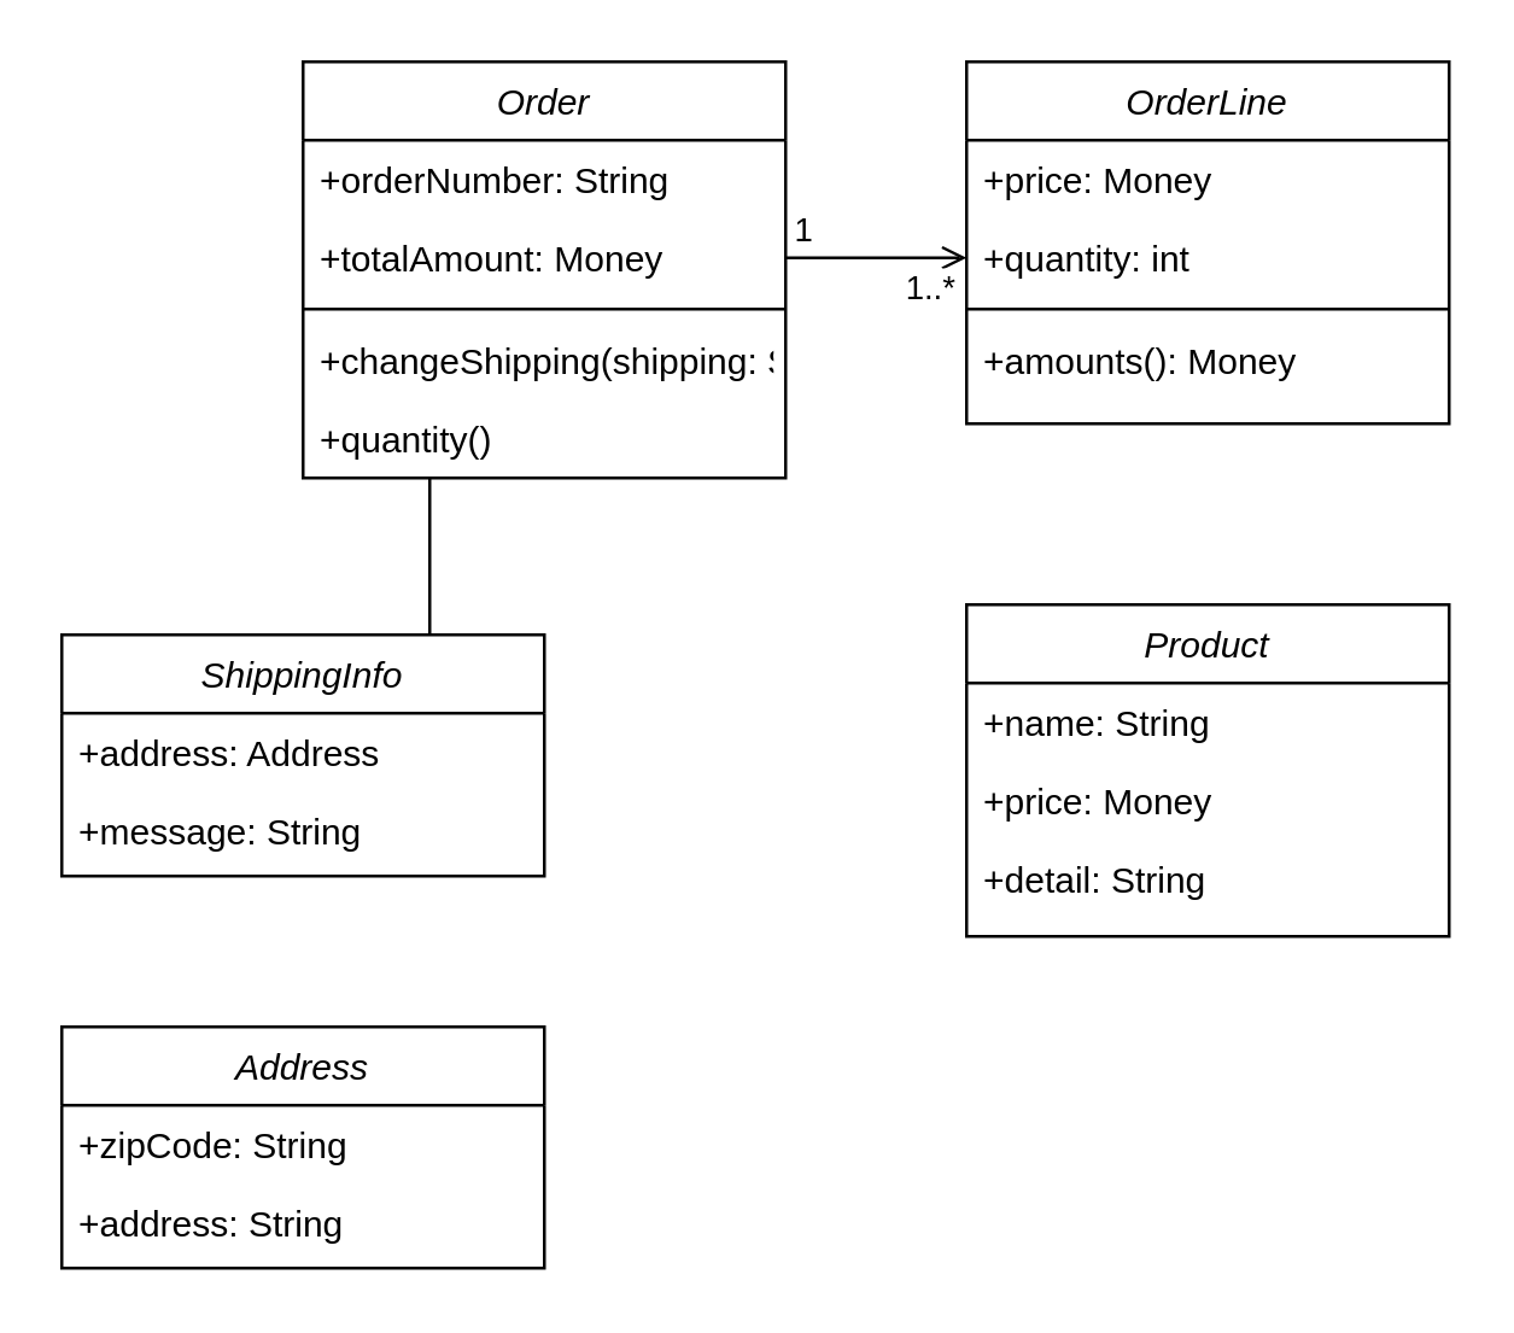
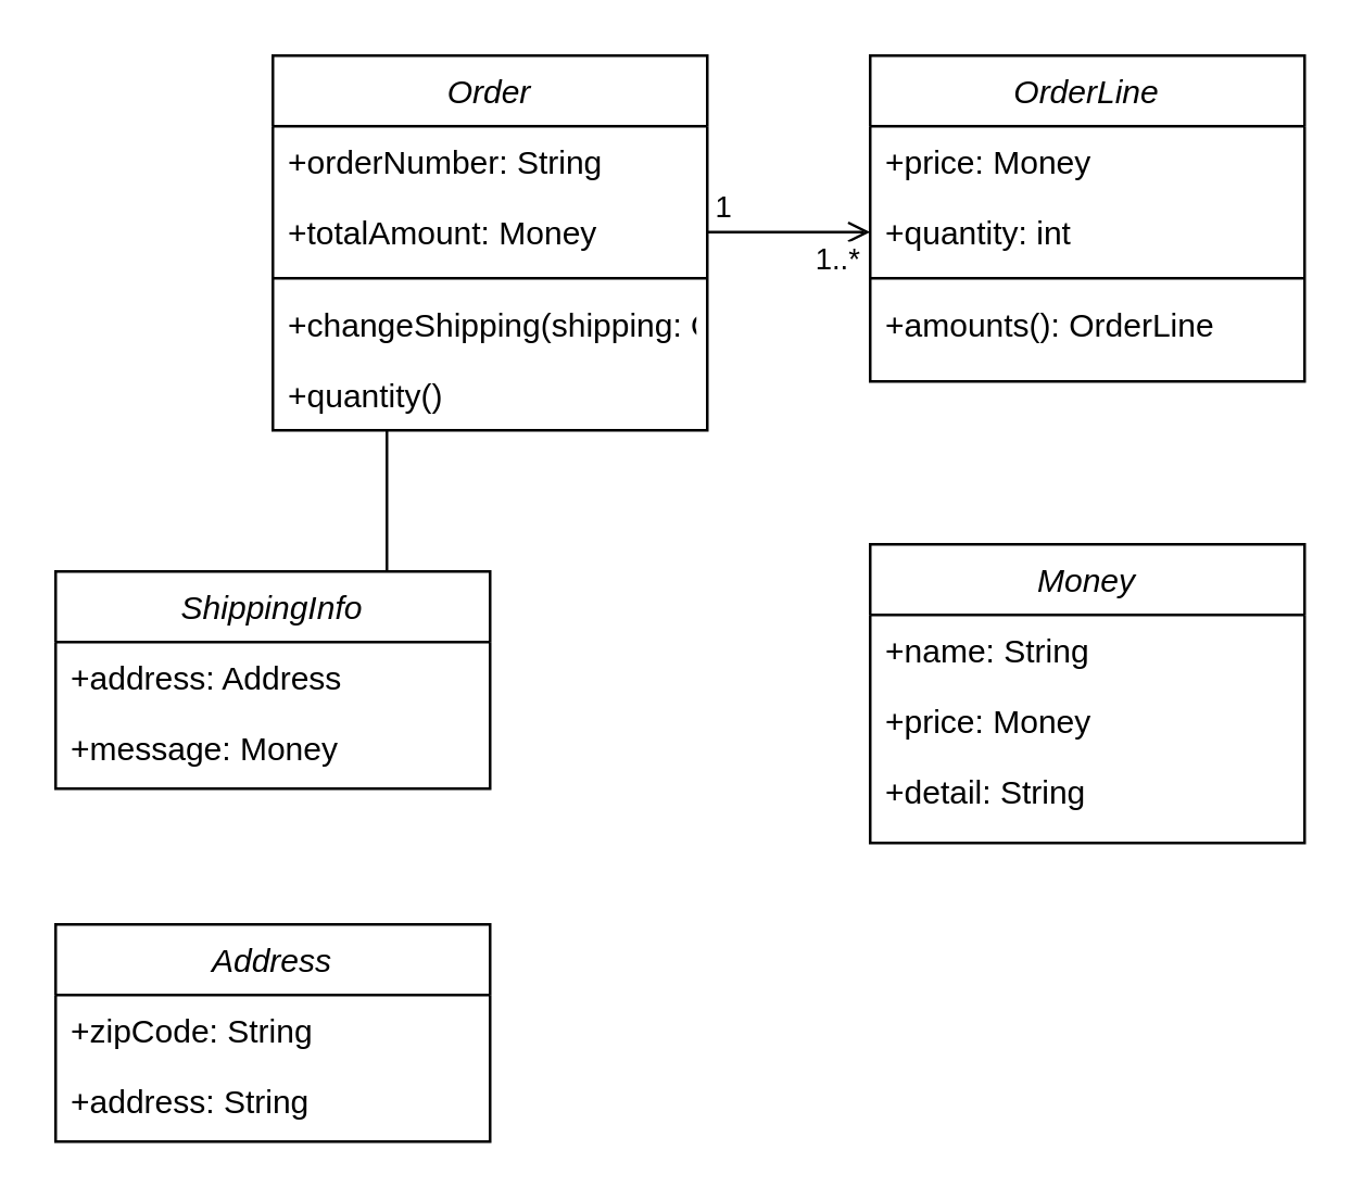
  <mxCell id="0" />
  <mxCell id="1" parent="0" />
  <mxCell id="2" style="edgeStyle=orthogonalEdgeStyle;rounded=0;orthogonalLoop=1;jettySize=auto;html=1;entryX=1;entryY=0;entryDx=0;entryDy=0;endArrow=none;endFill=0;" edge="1" parent="1"><mxGeometry relative="1" as="geometry"><mxPoint x="142" y="158" as="sourcePoint" /><mxPoint x="142" y="210" as="targetPoint" /></mxGeometry></mxCell>
  <mxCell id="3" value="Order" style="swimlane;fontStyle=2;align=center;verticalAlign=top;childLayout=stackLayout;horizontal=1;startSize=26;horizontalStack=0;resizeParent=1;resizeLast=0;collapsible=1;marginBottom=0;rounded=0;shadow=0;strokeWidth=1;" vertex="1" parent="1"><mxGeometry x="100" y="20" width="160" height="138" as="geometry"><mxRectangle x="220" y="120" width="160" height="26" as="alternateBounds" /></mxGeometry></mxCell>
  <mxCell id="4" value="+orderNumber: String" style="text;align=left;verticalAlign=top;spacingLeft=4;spacingRight=4;overflow=hidden;rotatable=0;points=[[0,0.5],[1,0.5]];portConstraint=eastwest;" vertex="1" parent="3"><mxGeometry y="26" width="160" height="26" as="geometry" /></mxCell>
  <mxCell id="5" value="+totalAmount: Money" style="text;align=left;verticalAlign=top;spacingLeft=4;spacingRight=4;overflow=hidden;rotatable=0;points=[[0,0.5],[1,0.5]];portConstraint=eastwest;rounded=0;shadow=0;html=0;" vertex="1" parent="3"><mxGeometry y="52" width="160" height="26" as="geometry" /></mxCell>
  <mxCell id="6" value="" style="line;html=1;strokeWidth=1;align=left;verticalAlign=middle;spacingTop=-1;spacingLeft=3;spacingRight=3;rotatable=0;labelPosition=right;points=[];portConstraint=eastwest;" vertex="1" parent="3"><mxGeometry y="78" width="160" height="8" as="geometry" /></mxCell>
- <mxCell id="7" value="+changeShipping(shipping: ShippingInfo)" style="text;align=left;verticalAlign=top;spacingLeft=4;spacingRight=4;overflow=hidden;rotatable=0;points=[[0,0.5],[1,0.5]];portConstraint=eastwest;" vertex="1" parent="3"><mxGeometry y="86" width="160" height="26" as="geometry" /></mxCell>
+ <mxCell id="7" value="+changeShipping(shipping: OrderLine)" style="text;align=left;verticalAlign=top;spacingLeft=4;spacingRight=4;overflow=hidden;rotatable=0;points=[[0,0.5],[1,0.5]];portConstraint=eastwest;" vertex="1" parent="3"><mxGeometry y="86" width="160" height="26" as="geometry" /></mxCell>
  <mxCell id="8" value="+quantity()" style="text;align=left;verticalAlign=top;spacingLeft=4;spacingRight=4;overflow=hidden;rotatable=0;points=[[0,0.5],[1,0.5]];portConstraint=eastwest;" vertex="1" parent="3"><mxGeometry y="112" width="160" height="26" as="geometry" /></mxCell>
  <mxCell id="9" value="OrderLine" style="swimlane;fontStyle=2;align=center;verticalAlign=top;childLayout=stackLayout;horizontal=1;startSize=26;horizontalStack=0;resizeParent=1;resizeLast=0;collapsible=1;marginBottom=0;rounded=0;shadow=0;strokeWidth=1;" vertex="1" parent="1"><mxGeometry x="320" y="20" width="160" height="120" as="geometry"><mxRectangle x="220" y="120" width="160" height="26" as="alternateBounds" /></mxGeometry></mxCell>
  <mxCell id="10" value="+price: Money" style="text;align=left;verticalAlign=top;spacingLeft=4;spacingRight=4;overflow=hidden;rotatable=0;points=[[0,0.5],[1,0.5]];portConstraint=eastwest;" vertex="1" parent="9"><mxGeometry y="26" width="160" height="26" as="geometry" /></mxCell>
  <mxCell id="11" value="+quantity: int" style="text;align=left;verticalAlign=top;spacingLeft=4;spacingRight=4;overflow=hidden;rotatable=0;points=[[0,0.5],[1,0.5]];portConstraint=eastwest;rounded=0;shadow=0;html=0;" vertex="1" parent="9"><mxGeometry y="52" width="160" height="26" as="geometry" /></mxCell>
  <mxCell id="12" value="" style="line;html=1;strokeWidth=1;align=left;verticalAlign=middle;spacingTop=-1;spacingLeft=3;spacingRight=3;rotatable=0;labelPosition=right;points=[];portConstraint=eastwest;" vertex="1" parent="9"><mxGeometry y="78" width="160" height="8" as="geometry" /></mxCell>
- <mxCell id="13" value="+amounts(): Money" style="text;align=left;verticalAlign=top;spacingLeft=4;spacingRight=4;overflow=hidden;rotatable=0;points=[[0,0.5],[1,0.5]];portConstraint=eastwest;" vertex="1" parent="9"><mxGeometry y="86" width="160" height="24" as="geometry" /></mxCell>
- <mxCell id="14" value="Product" style="swimlane;fontStyle=2;align=center;verticalAlign=top;childLayout=stackLayout;horizontal=1;startSize=26;horizontalStack=0;resizeParent=1;resizeLast=0;collapsible=1;marginBottom=0;rounded=0;shadow=0;strokeWidth=1;" vertex="1" parent="1"><mxGeometry x="320" y="200" width="160" height="110" as="geometry"><mxRectangle x="220" y="120" width="160" height="26" as="alternateBounds" /></mxGeometry></mxCell>
+ <mxCell id="13" value="+amounts(): OrderLine" style="text;align=left;verticalAlign=top;spacingLeft=4;spacingRight=4;overflow=hidden;rotatable=0;points=[[0,0.5],[1,0.5]];portConstraint=eastwest;" vertex="1" parent="9"><mxGeometry y="86" width="160" height="24" as="geometry" /></mxCell>
+ <mxCell id="14" value="Money" style="swimlane;fontStyle=2;align=center;verticalAlign=top;childLayout=stackLayout;horizontal=1;startSize=26;horizontalStack=0;resizeParent=1;resizeLast=0;collapsible=1;marginBottom=0;rounded=0;shadow=0;strokeWidth=1;" vertex="1" parent="1"><mxGeometry x="320" y="200" width="160" height="110" as="geometry"><mxRectangle x="220" y="120" width="160" height="26" as="alternateBounds" /></mxGeometry></mxCell>
  <mxCell id="15" value="+name: String" style="text;align=left;verticalAlign=top;spacingLeft=4;spacingRight=4;overflow=hidden;rotatable=0;points=[[0,0.5],[1,0.5]];portConstraint=eastwest;" vertex="1" parent="14"><mxGeometry y="26" width="160" height="26" as="geometry" /></mxCell>
  <mxCell id="16" value="+price: Money" style="text;align=left;verticalAlign=top;spacingLeft=4;spacingRight=4;overflow=hidden;rotatable=0;points=[[0,0.5],[1,0.5]];portConstraint=eastwest;rounded=0;shadow=0;html=0;" vertex="1" parent="14"><mxGeometry y="52" width="160" height="26" as="geometry" /></mxCell>
  <mxCell id="17" value="+detail: String" style="text;align=left;verticalAlign=top;spacingLeft=4;spacingRight=4;overflow=hidden;rotatable=0;points=[[0,0.5],[1,0.5]];portConstraint=eastwest;" vertex="1" parent="14"><mxGeometry y="78" width="160" height="26" as="geometry" /></mxCell>
  <mxCell id="18" style="edgeStyle=orthogonalEdgeStyle;rounded=0;orthogonalLoop=1;jettySize=auto;html=1;entryX=0;entryY=0.5;entryDx=0;entryDy=0;endArrow=open;endFill=0;" edge="1" parent="1" source="5" target="11"><mxGeometry relative="1" as="geometry" /></mxCell>
  <mxCell id="19" value="1" style="edgeLabel;html=1;align=center;verticalAlign=middle;resizable=0;points=[];" vertex="1" connectable="0" parent="18"><mxGeometry x="-0.533" y="4" relative="1" as="geometry"><mxPoint x="-9" y="-6" as="offset" /></mxGeometry></mxCell>
  <mxCell id="20" value="1..*" style="edgeLabel;html=1;align=center;verticalAlign=middle;resizable=0;points=[];" vertex="1" connectable="0" parent="18"><mxGeometry x="0.567" y="2" relative="1" as="geometry"><mxPoint y="11" as="offset" /></mxGeometry></mxCell>
  <mxCell id="21" value="ShippingInfo" style="swimlane;fontStyle=2;align=center;verticalAlign=top;childLayout=stackLayout;horizontal=1;startSize=26;horizontalStack=0;resizeParent=1;resizeLast=0;collapsible=1;marginBottom=0;rounded=0;shadow=0;strokeWidth=1;" vertex="1" parent="1"><mxGeometry x="20" y="210" width="160" height="80" as="geometry"><mxRectangle x="220" y="120" width="160" height="26" as="alternateBounds" /></mxGeometry></mxCell>
  <mxCell id="22" value="+address: Address" style="text;align=left;verticalAlign=top;spacingLeft=4;spacingRight=4;overflow=hidden;rotatable=0;points=[[0,0.5],[1,0.5]];portConstraint=eastwest;" vertex="1" parent="21"><mxGeometry y="26" width="160" height="26" as="geometry" /></mxCell>
- <mxCell id="23" value="+message: String" style="text;align=left;verticalAlign=top;spacingLeft=4;spacingRight=4;overflow=hidden;rotatable=0;points=[[0,0.5],[1,0.5]];portConstraint=eastwest;rounded=0;shadow=0;html=0;" vertex="1" parent="21"><mxGeometry y="52" width="160" height="26" as="geometry" /></mxCell>
+ <mxCell id="23" value="+message: Money" style="text;align=left;verticalAlign=top;spacingLeft=4;spacingRight=4;overflow=hidden;rotatable=0;points=[[0,0.5],[1,0.5]];portConstraint=eastwest;rounded=0;shadow=0;html=0;" vertex="1" parent="21"><mxGeometry y="52" width="160" height="26" as="geometry" /></mxCell>
  <mxCell id="24" value="Address" style="swimlane;fontStyle=2;align=center;verticalAlign=top;childLayout=stackLayout;horizontal=1;startSize=26;horizontalStack=0;resizeParent=1;resizeLast=0;collapsible=1;marginBottom=0;rounded=0;shadow=0;strokeWidth=1;" vertex="1" parent="1"><mxGeometry x="20" y="340" width="160" height="80" as="geometry"><mxRectangle x="220" y="120" width="160" height="26" as="alternateBounds" /></mxGeometry></mxCell>
  <mxCell id="25" value="+zipCode: String" style="text;align=left;verticalAlign=top;spacingLeft=4;spacingRight=4;overflow=hidden;rotatable=0;points=[[0,0.5],[1,0.5]];portConstraint=eastwest;" vertex="1" parent="24"><mxGeometry y="26" width="160" height="26" as="geometry" /></mxCell>
  <mxCell id="26" value="+address: String" style="text;align=left;verticalAlign=top;spacingLeft=4;spacingRight=4;overflow=hidden;rotatable=0;points=[[0,0.5],[1,0.5]];portConstraint=eastwest;rounded=0;shadow=0;html=0;" vertex="1" parent="24"><mxGeometry y="52" width="160" height="26" as="geometry" /></mxCell>
